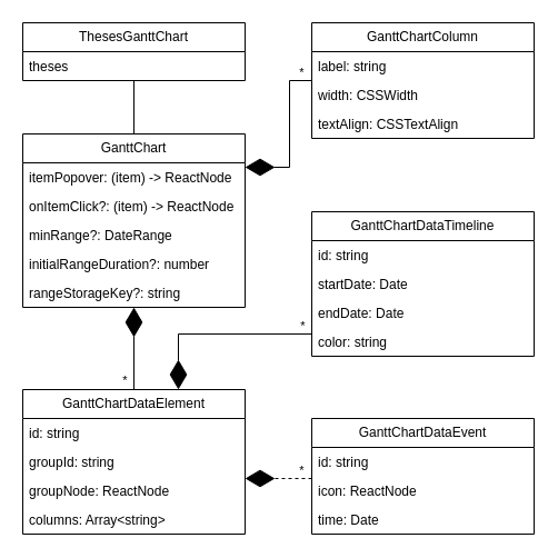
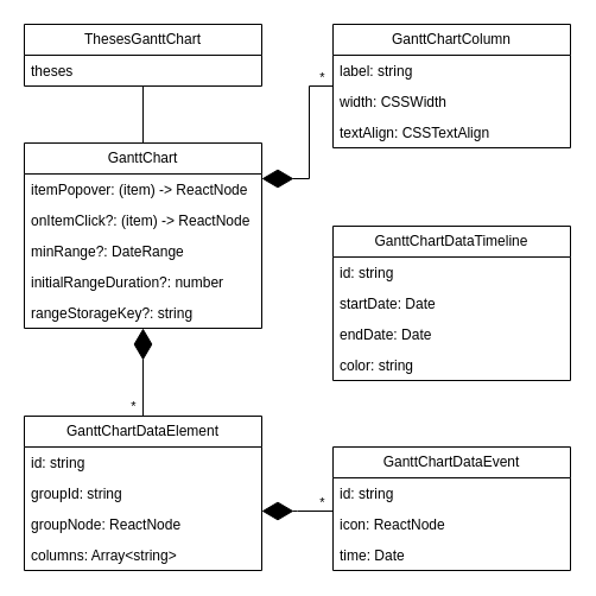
  <mxCell id="0" />
  <mxCell id="1" parent="0" />
  <mxCell id="2" value="GanttChart" style="swimlane;fontStyle=0;childLayout=stackLayout;horizontal=1;startSize=26;fillColor=none;horizontalStack=0;resizeParent=1;resizeParentMax=0;resizeLast=0;collapsible=1;marginBottom=0;whiteSpace=wrap;html=1;" vertex="1" parent="1"><mxGeometry x="20" y="120" width="200" height="156" as="geometry" /></mxCell>
  <mxCell id="3" value="itemPopover: (item) -&amp;gt; ReactNode" style="text;strokeColor=none;fillColor=none;align=left;verticalAlign=top;spacingLeft=4;spacingRight=4;overflow=hidden;rotatable=0;points=[[0,0.5],[1,0.5]];portConstraint=eastwest;whiteSpace=wrap;html=1;" vertex="1" parent="2"><mxGeometry y="26" width="200" height="26" as="geometry" /></mxCell>
  <mxCell id="4" value="onItemClick?: (item) -&amp;gt; ReactNode" style="text;strokeColor=none;fillColor=none;align=left;verticalAlign=top;spacingLeft=4;spacingRight=4;overflow=hidden;rotatable=0;points=[[0,0.5],[1,0.5]];portConstraint=eastwest;whiteSpace=wrap;html=1;" vertex="1" parent="2"><mxGeometry y="52" width="200" height="26" as="geometry" /></mxCell>
  <mxCell id="5" value="minRange?: DateRange" style="text;strokeColor=none;fillColor=none;align=left;verticalAlign=top;spacingLeft=4;spacingRight=4;overflow=hidden;rotatable=0;points=[[0,0.5],[1,0.5]];portConstraint=eastwest;whiteSpace=wrap;html=1;" vertex="1" parent="2"><mxGeometry y="78" width="200" height="26" as="geometry" /></mxCell>
  <mxCell id="6" value="initialRangeDuration?: number" style="text;strokeColor=none;fillColor=none;align=left;verticalAlign=top;spacingLeft=4;spacingRight=4;overflow=hidden;rotatable=0;points=[[0,0.5],[1,0.5]];portConstraint=eastwest;whiteSpace=wrap;html=1;" vertex="1" parent="2"><mxGeometry y="104" width="200" height="26" as="geometry" /></mxCell>
  <mxCell id="7" value="rangeStorageKey?: string" style="text;strokeColor=none;fillColor=none;align=left;verticalAlign=top;spacingLeft=4;spacingRight=4;overflow=hidden;rotatable=0;points=[[0,0.5],[1,0.5]];portConstraint=eastwest;whiteSpace=wrap;html=1;" vertex="1" parent="2"><mxGeometry y="130" width="200" height="26" as="geometry" /></mxCell>
  <mxCell id="8" value="GanttChartColumn" style="swimlane;fontStyle=0;childLayout=stackLayout;horizontal=1;startSize=26;fillColor=none;horizontalStack=0;resizeParent=1;resizeParentMax=0;resizeLast=0;collapsible=1;marginBottom=0;whiteSpace=wrap;html=1;" vertex="1" parent="1"><mxGeometry x="280" y="20" width="200" height="104" as="geometry" /></mxCell>
  <mxCell id="9" value="label: string" style="text;strokeColor=none;fillColor=none;align=left;verticalAlign=top;spacingLeft=4;spacingRight=4;overflow=hidden;rotatable=0;points=[[0,0.5],[1,0.5]];portConstraint=eastwest;whiteSpace=wrap;html=1;" vertex="1" parent="8"><mxGeometry y="26" width="200" height="26" as="geometry" /></mxCell>
  <mxCell id="10" value="width: CSSWidth" style="text;strokeColor=none;fillColor=none;align=left;verticalAlign=top;spacingLeft=4;spacingRight=4;overflow=hidden;rotatable=0;points=[[0,0.5],[1,0.5]];portConstraint=eastwest;whiteSpace=wrap;html=1;" vertex="1" parent="8"><mxGeometry y="52" width="200" height="26" as="geometry" /></mxCell>
  <mxCell id="11" value="textAlign: CSSTextAlign" style="text;strokeColor=none;fillColor=none;align=left;verticalAlign=top;spacingLeft=4;spacingRight=4;overflow=hidden;rotatable=0;points=[[0,0.5],[1,0.5]];portConstraint=eastwest;whiteSpace=wrap;html=1;" vertex="1" parent="8"><mxGeometry y="78" width="200" height="26" as="geometry" /></mxCell>
  <mxCell id="12" value="GanttChartDataElement" style="swimlane;fontStyle=0;childLayout=stackLayout;horizontal=1;startSize=26;fillColor=none;horizontalStack=0;resizeParent=1;resizeParentMax=0;resizeLast=0;collapsible=1;marginBottom=0;whiteSpace=wrap;html=1;" vertex="1" parent="1"><mxGeometry x="20" y="350" width="200" height="130" as="geometry" /></mxCell>
  <mxCell id="13" value="id: string" style="text;strokeColor=none;fillColor=none;align=left;verticalAlign=top;spacingLeft=4;spacingRight=4;overflow=hidden;rotatable=0;points=[[0,0.5],[1,0.5]];portConstraint=eastwest;whiteSpace=wrap;html=1;" vertex="1" parent="12"><mxGeometry y="26" width="200" height="26" as="geometry" /></mxCell>
  <mxCell id="14" value="groupId: string" style="text;strokeColor=none;fillColor=none;align=left;verticalAlign=top;spacingLeft=4;spacingRight=4;overflow=hidden;rotatable=0;points=[[0,0.5],[1,0.5]];portConstraint=eastwest;whiteSpace=wrap;html=1;" vertex="1" parent="12"><mxGeometry y="52" width="200" height="26" as="geometry" /></mxCell>
  <mxCell id="15" value="groupNode: ReactNode" style="text;strokeColor=none;fillColor=none;align=left;verticalAlign=top;spacingLeft=4;spacingRight=4;overflow=hidden;rotatable=0;points=[[0,0.5],[1,0.5]];portConstraint=eastwest;whiteSpace=wrap;html=1;" vertex="1" parent="12"><mxGeometry y="78" width="200" height="26" as="geometry" /></mxCell>
  <mxCell id="16" value="columns: Array&amp;lt;string&amp;gt;" style="text;strokeColor=none;fillColor=none;align=left;verticalAlign=top;spacingLeft=4;spacingRight=4;overflow=hidden;rotatable=0;points=[[0,0.5],[1,0.5]];portConstraint=eastwest;whiteSpace=wrap;html=1;" vertex="1" parent="12"><mxGeometry y="104" width="200" height="26" as="geometry" /></mxCell>
  <mxCell id="17" value="GanttChartDataTimeline" style="swimlane;fontStyle=0;childLayout=stackLayout;horizontal=1;startSize=26;fillColor=none;horizontalStack=0;resizeParent=1;resizeParentMax=0;resizeLast=0;collapsible=1;marginBottom=0;whiteSpace=wrap;html=1;" vertex="1" parent="1"><mxGeometry x="280" y="190" width="200" height="130" as="geometry" /></mxCell>
  <mxCell id="18" value="id: string" style="text;strokeColor=none;fillColor=none;align=left;verticalAlign=top;spacingLeft=4;spacingRight=4;overflow=hidden;rotatable=0;points=[[0,0.5],[1,0.5]];portConstraint=eastwest;whiteSpace=wrap;html=1;" vertex="1" parent="17"><mxGeometry y="26" width="200" height="26" as="geometry" /></mxCell>
  <mxCell id="19" value="startDate: Date" style="text;strokeColor=none;fillColor=none;align=left;verticalAlign=top;spacingLeft=4;spacingRight=4;overflow=hidden;rotatable=0;points=[[0,0.5],[1,0.5]];portConstraint=eastwest;whiteSpace=wrap;html=1;" vertex="1" parent="17"><mxGeometry y="52" width="200" height="26" as="geometry" /></mxCell>
  <mxCell id="20" value="endDate: Date" style="text;strokeColor=none;fillColor=none;align=left;verticalAlign=top;spacingLeft=4;spacingRight=4;overflow=hidden;rotatable=0;points=[[0,0.5],[1,0.5]];portConstraint=eastwest;whiteSpace=wrap;html=1;" vertex="1" parent="17"><mxGeometry y="78" width="200" height="26" as="geometry" /></mxCell>
  <mxCell id="21" value="color: string" style="text;strokeColor=none;fillColor=none;align=left;verticalAlign=top;spacingLeft=4;spacingRight=4;overflow=hidden;rotatable=0;points=[[0,0.5],[1,0.5]];portConstraint=eastwest;whiteSpace=wrap;html=1;" vertex="1" parent="17"><mxGeometry y="104" width="200" height="26" as="geometry" /></mxCell>
  <mxCell id="22" value="GanttChartDataEvent" style="swimlane;fontStyle=0;childLayout=stackLayout;horizontal=1;startSize=26;fillColor=none;horizontalStack=0;resizeParent=1;resizeParentMax=0;resizeLast=0;collapsible=1;marginBottom=0;whiteSpace=wrap;html=1;" vertex="1" parent="1"><mxGeometry x="280" y="376" width="200" height="104" as="geometry" /></mxCell>
  <mxCell id="23" value="id: string" style="text;strokeColor=none;fillColor=none;align=left;verticalAlign=top;spacingLeft=4;spacingRight=4;overflow=hidden;rotatable=0;points=[[0,0.5],[1,0.5]];portConstraint=eastwest;whiteSpace=wrap;html=1;" vertex="1" parent="22"><mxGeometry y="26" width="200" height="26" as="geometry" /></mxCell>
  <mxCell id="24" value="icon: ReactNode" style="text;strokeColor=none;fillColor=none;align=left;verticalAlign=top;spacingLeft=4;spacingRight=4;overflow=hidden;rotatable=0;points=[[0,0.5],[1,0.5]];portConstraint=eastwest;whiteSpace=wrap;html=1;" vertex="1" parent="22"><mxGeometry y="52" width="200" height="26" as="geometry" /></mxCell>
  <mxCell id="25" value="time: Date" style="text;strokeColor=none;fillColor=none;align=left;verticalAlign=top;spacingLeft=4;spacingRight=4;overflow=hidden;rotatable=0;points=[[0,0.5],[1,0.5]];portConstraint=eastwest;whiteSpace=wrap;html=1;" vertex="1" parent="22"><mxGeometry y="78" width="200" height="26" as="geometry" /></mxCell>
  <mxCell id="26" value="ThesesGanttChart" style="swimlane;fontStyle=0;childLayout=stackLayout;horizontal=1;startSize=26;fillColor=none;horizontalStack=0;resizeParent=1;resizeParentMax=0;resizeLast=0;collapsible=1;marginBottom=0;whiteSpace=wrap;html=1;" vertex="1" parent="1"><mxGeometry x="20" y="20" width="200" height="52" as="geometry" /></mxCell>
  <mxCell id="27" value="theses" style="text;strokeColor=none;fillColor=none;align=left;verticalAlign=top;spacingLeft=4;spacingRight=4;overflow=hidden;rotatable=0;points=[[0,0.5],[1,0.5]];portConstraint=eastwest;whiteSpace=wrap;html=1;" vertex="1" parent="26"><mxGeometry y="26" width="200" height="26" as="geometry" /></mxCell>
  <mxCell id="28" value="" style="endArrow=none;endFill=1;endSize=12;html=1;rounded=0;edgeStyle=orthogonalEdgeStyle;" edge="1" parent="1" source="26" target="2"><mxGeometry width="160" relative="1" as="geometry"><mxPoint x="90" y="50" as="sourcePoint" /><mxPoint x="250" y="50" as="targetPoint" /></mxGeometry></mxCell>
  <mxCell id="29" value="" style="endArrow=diamondThin;endFill=1;endSize=24;html=1;rounded=0;edgeStyle=orthogonalEdgeStyle;" edge="1" parent="1" source="8" target="2"><mxGeometry width="160" relative="1" as="geometry"><mxPoint x="40" y="330" as="sourcePoint" /><mxPoint x="200" y="330" as="targetPoint" /><Array as="points"><mxPoint x="260" y="72" /><mxPoint x="260" y="150" /></Array></mxGeometry></mxCell>
  <mxCell id="30" value="*" style="edgeLabel;html=1;align=center;verticalAlign=middle;resizable=0;points=[];" vertex="1" connectable="0" parent="29"><mxGeometry x="-0.667" y="1" relative="1" as="geometry"><mxPoint x="9" y="-11" as="offset" /></mxGeometry></mxCell>
  <mxCell id="31" value="" style="endArrow=diamondThin;endFill=1;endSize=24;html=1;rounded=0;edgeStyle=orthogonalEdgeStyle;" edge="1" parent="1" source="12" target="2"><mxGeometry width="160" relative="1" as="geometry"><mxPoint x="130" y="390" as="sourcePoint" /><mxPoint x="290" y="390" as="targetPoint" /></mxGeometry></mxCell>
  <mxCell id="32" value="*" style="edgeLabel;html=1;align=center;verticalAlign=middle;resizable=0;points=[];" vertex="1" connectable="0" parent="31"><mxGeometry x="-0.918" y="1" relative="1" as="geometry"><mxPoint x="-8" y="-6" as="offset" /></mxGeometry></mxCell>
- <mxCell id="33" value="" style="endArrow=diamondThin;endFill=1;endSize=24;html=1;rounded=0;edgeStyle=orthogonalEdgeStyle;dashed=1;" edge="1" parent="1" source="22" target="12"><mxGeometry width="160" relative="1" as="geometry"><mxPoint x="120" y="450" as="sourcePoint" /><mxPoint x="280" y="450" as="targetPoint" /><Array as="points"><mxPoint x="250" y="430" /><mxPoint x="250" y="430" /></Array></mxGeometry></mxCell>
+ <mxCell id="33" value="" style="endArrow=diamondThin;endFill=1;endSize=24;html=1;rounded=0;edgeStyle=orthogonalEdgeStyle;" edge="1" parent="1" source="22" target="12"><mxGeometry width="160" relative="1" as="geometry"><mxPoint x="120" y="450" as="sourcePoint" /><mxPoint x="280" y="450" as="targetPoint" /><Array as="points"><mxPoint x="250" y="430" /><mxPoint x="250" y="430" /></Array></mxGeometry></mxCell>
  <mxCell id="34" value="*" style="edgeLabel;html=1;align=center;verticalAlign=middle;resizable=0;points=[];" vertex="1" connectable="0" parent="33"><mxGeometry x="-0.806" y="-1" relative="1" as="geometry"><mxPoint x="-4" y="-7" as="offset" /></mxGeometry></mxCell>
- <mxCell id="35" value="" style="endArrow=diamondThin;endFill=1;endSize=24;html=1;rounded=0;edgeStyle=orthogonalEdgeStyle;" edge="1" parent="1" source="17" target="12"><mxGeometry width="160" relative="1" as="geometry"><mxPoint x="490" y="532" as="sourcePoint" /><mxPoint x="630" y="630" as="targetPoint" /><Array as="points"><mxPoint x="160" y="300" /></Array></mxGeometry></mxCell>
- <mxCell id="36" value="*" style="edgeLabel;html=1;align=center;verticalAlign=middle;resizable=0;points=[];" vertex="1" connectable="0" parent="35"><mxGeometry x="-0.833" y="1" relative="1" as="geometry"><mxPoint x="5" y="-9" as="offset" /></mxGeometry></mxCell>
